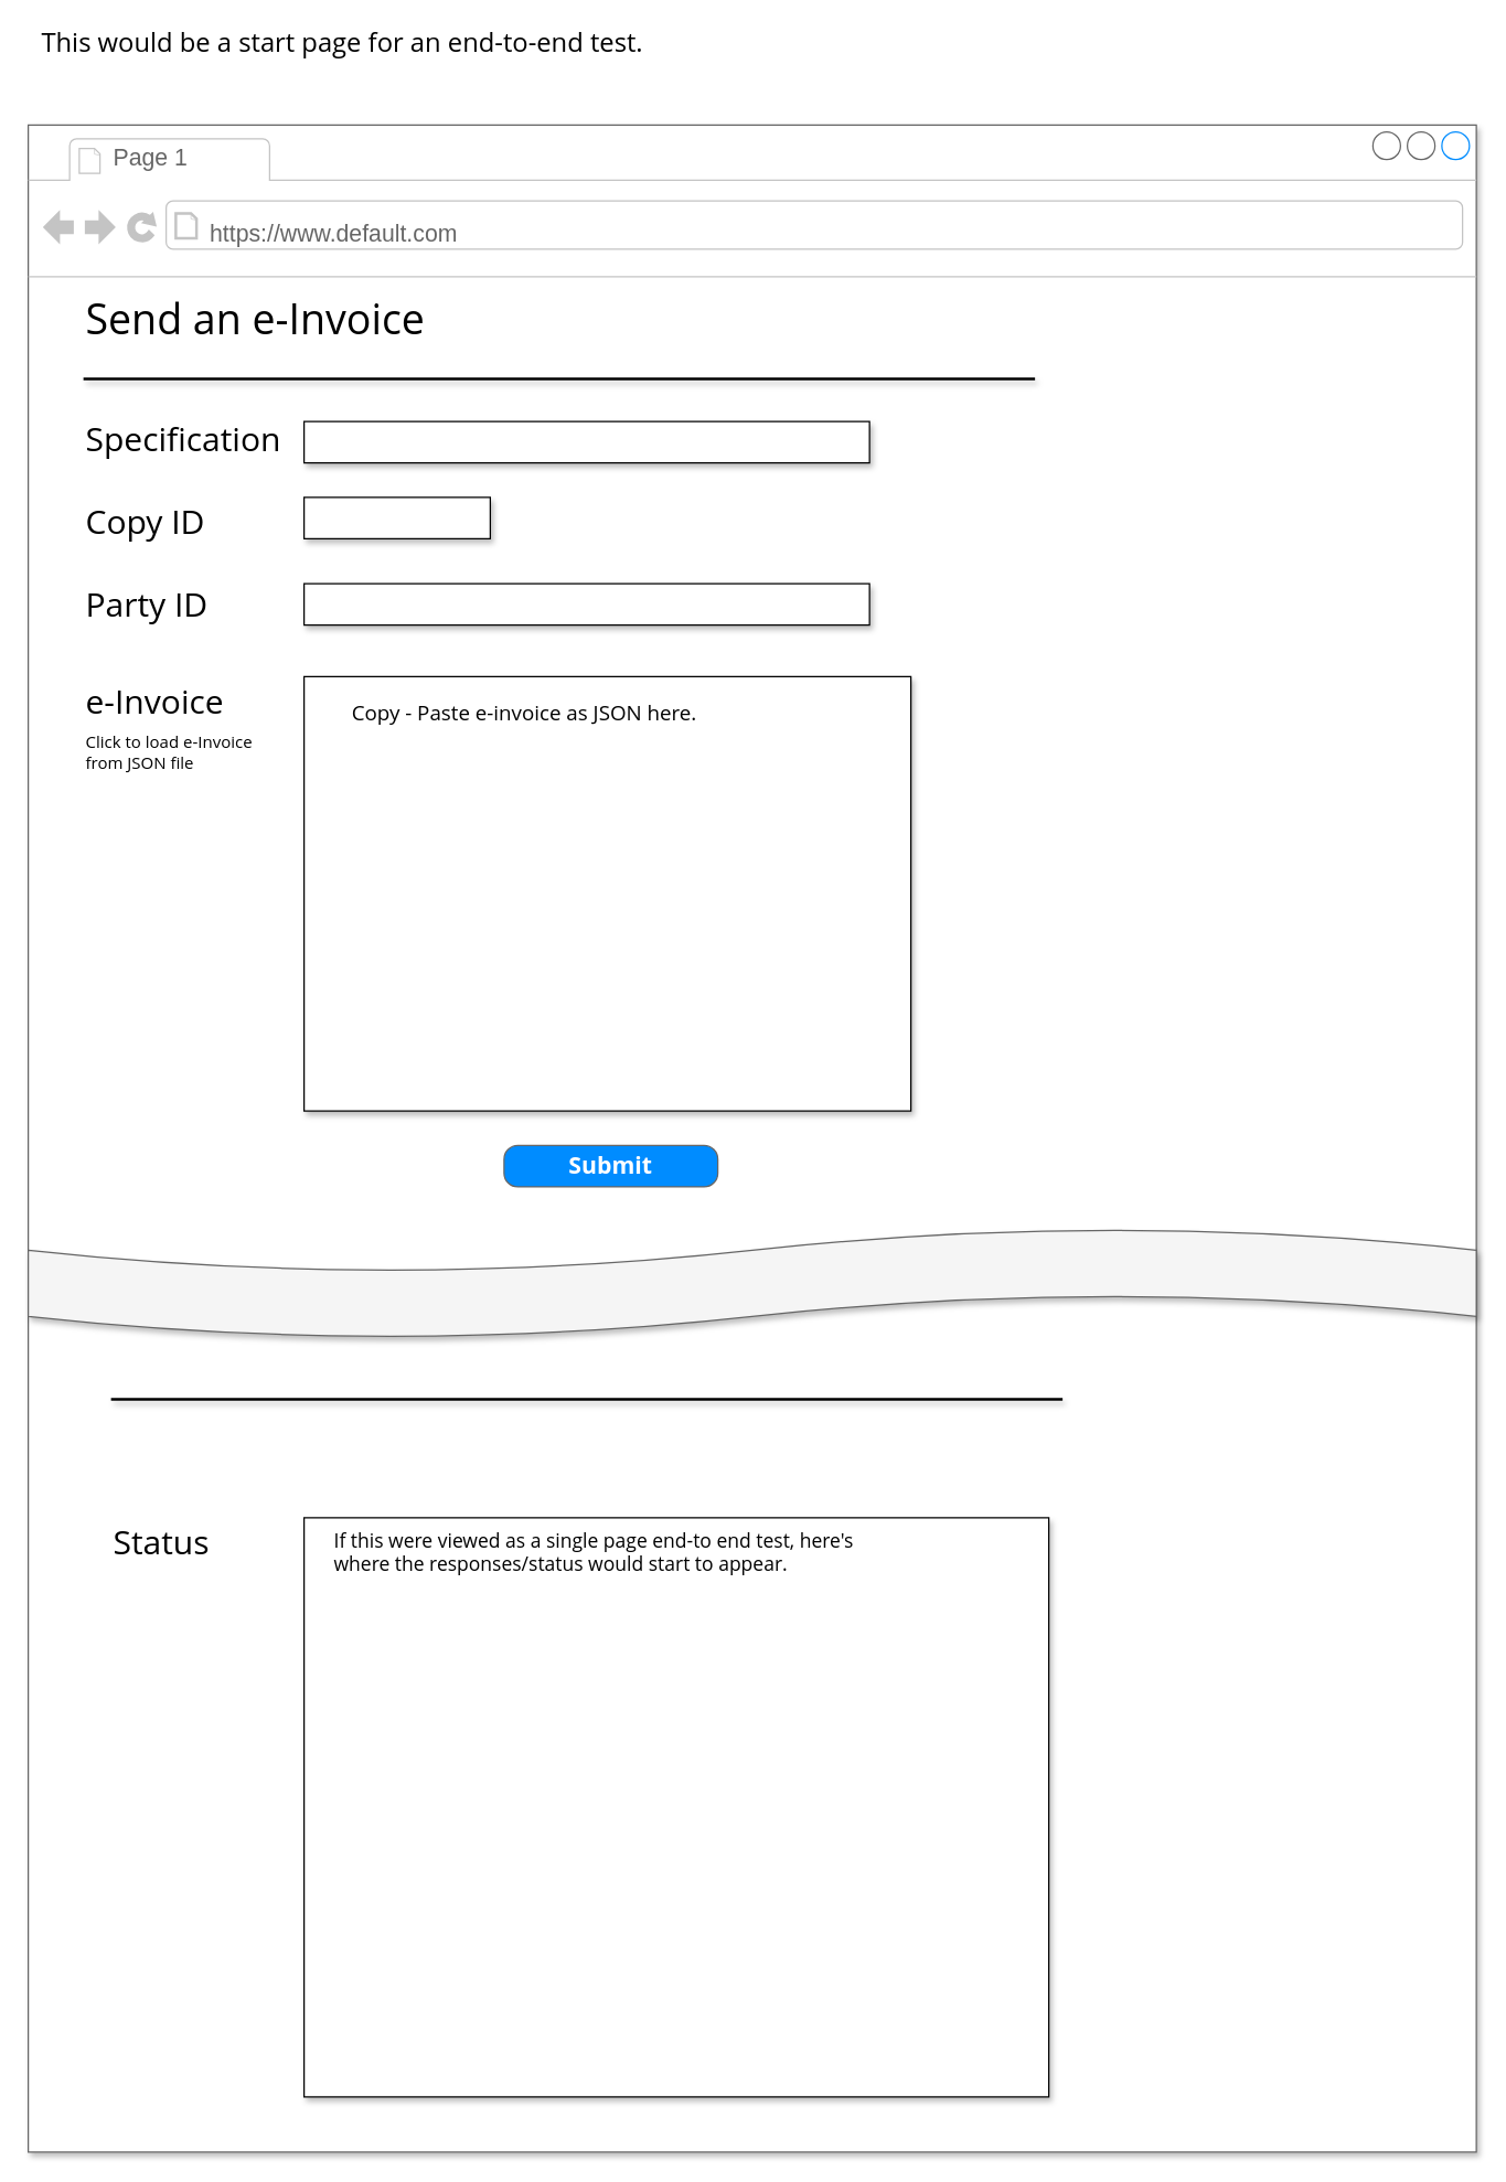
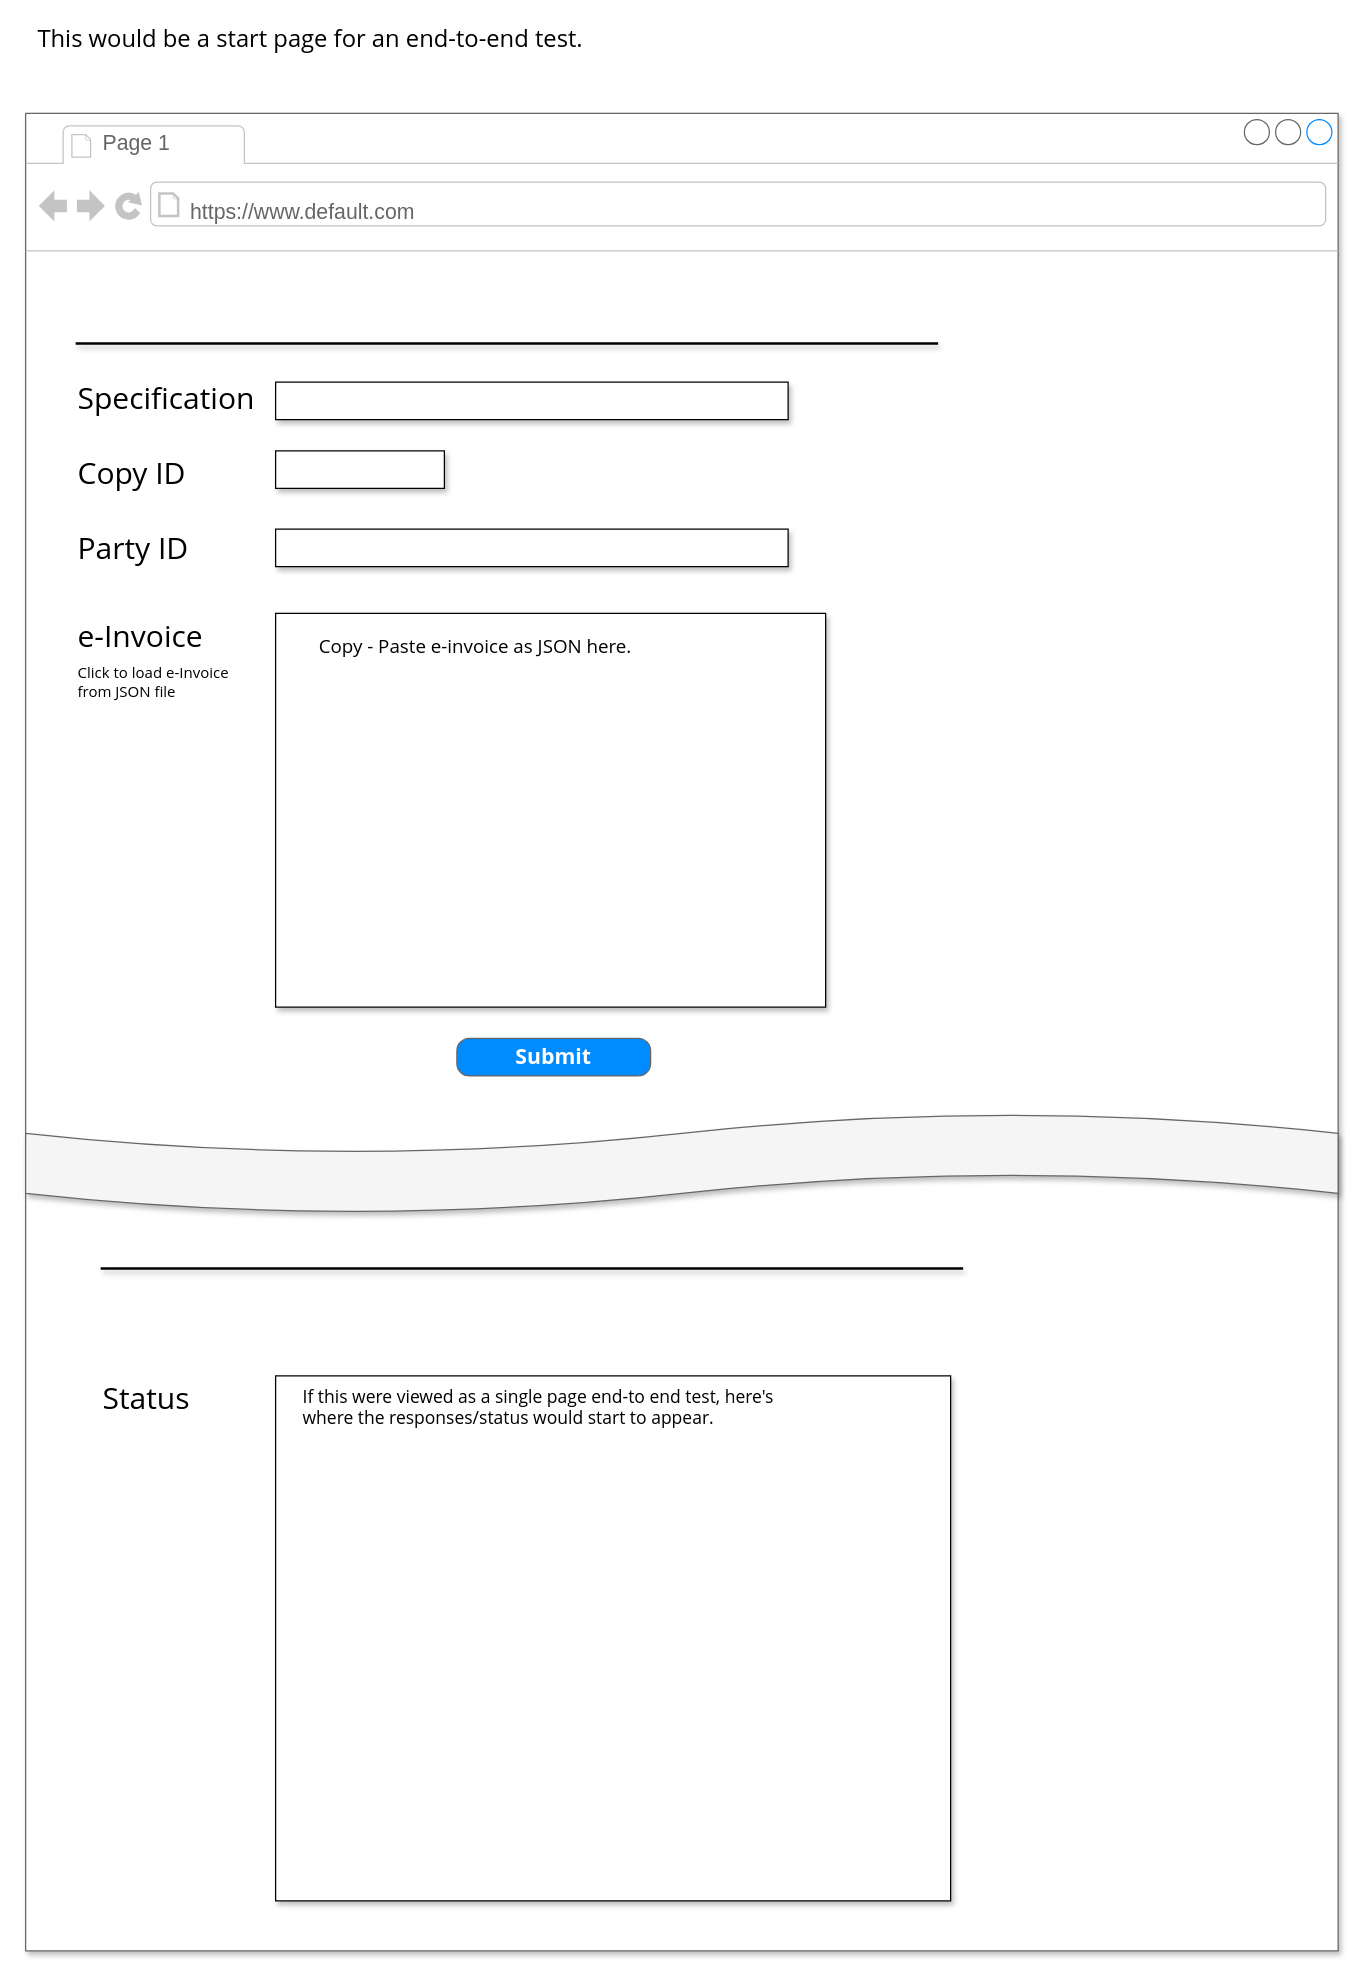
  <mxCell id="0" />
  <mxCell id="1" parent="0" />
  <mxCell id="2" value="&lt;font style=&quot;font-size: 19px&quot;&gt;This would be a start page for an end-to-end test.&amp;nbsp;&lt;/font&gt;" style="text;html=1;align=center;verticalAlign=middle;resizable=0;points=[];autosize=1;strokeColor=none;fillColor=none;fontFamily=Open Sans;" vertex="1" parent="1"><mxGeometry x="20" y="20" width="460" height="20" as="geometry" /></mxCell>
  <mxCell id="3" value="" style="strokeWidth=1;shadow=1;dashed=0;align=center;html=1;shape=mxgraph.mockup.containers.browserWindow;rSize=0;strokeColor=#666666;mainText=,;recursiveResize=0;rounded=0;labelBackgroundColor=none;fontFamily=Verdana;fontSize=12;container=0;" parent="1" vertex="1"><mxGeometry x="20" y="90" width="1050" height="1470" as="geometry" /></mxCell>
  <mxCell id="4" value="Page 1" style="strokeWidth=1;shadow=0;dashed=0;align=center;html=1;shape=mxgraph.mockup.containers.anchor;fontSize=17;fontColor=#666666;align=left;" parent="1" vertex="1"><mxGeometry x="80" y="102" width="110" height="26" as="geometry" /></mxCell>
  <mxCell id="5" value="https://www.default.com" style="strokeWidth=1;shadow=0;dashed=0;align=center;html=1;shape=mxgraph.mockup.containers.anchor;rSize=0;fontSize=17;fontColor=#666666;align=left;" parent="1" vertex="1"><mxGeometry x="150" y="150" width="250" height="40" as="geometry" /></mxCell>
- <mxCell id="6" value="Send an e-Invoice" style="text;html=1;points=[];align=left;verticalAlign=top;spacingTop=-4;fontSize=30;fontFamily=Open Sans;fontSource=https%3A%2F%2Ffonts.googleapis.com%2Fcss%3Ffamily%3DOpen%2BSans;" parent="1" vertex="1"><mxGeometry x="60" y="210" width="340" height="50" as="geometry" /></mxCell>
  <mxCell id="7" value="" style="verticalLabelPosition=bottom;verticalAlign=top;html=1;shape=mxgraph.basic.rect;fillColor2=none;strokeWidth=1;size=20;indent=5;shadow=1;" vertex="1" parent="1"><mxGeometry x="220" y="305" width="410" height="30" as="geometry" /></mxCell>
  <mxCell id="8" value="Specification" style="text;strokeColor=none;fillColor=none;html=1;fontSize=24;fontStyle=0;verticalAlign=middle;align=left;fontFamily=Open Sans;fontSource=https%3A%2F%2Ffonts.googleapis.com%2Fcss%3Ffamily%3DOpen%2BSans;" vertex="1" parent="1"><mxGeometry x="60" y="300" width="180" height="35" as="geometry" /></mxCell>
  <mxCell id="9" value="Copy ID" style="text;strokeColor=none;fillColor=none;html=1;fontSize=24;fontStyle=0;verticalAlign=middle;align=left;fontFamily=Open Sans;fontSource=https%3A%2F%2Ffonts.googleapis.com%2Fcss%3Ffamily%3DOpen%2BSans;" vertex="1" parent="1"><mxGeometry x="60" y="360" width="180" height="35" as="geometry" /></mxCell>
  <mxCell id="10" value="Party ID" style="text;strokeColor=none;fillColor=none;html=1;fontSize=24;fontStyle=0;verticalAlign=middle;align=left;fontFamily=Open Sans;fontSource=https%3A%2F%2Ffonts.googleapis.com%2Fcss%3Ffamily%3DOpen%2BSans;" vertex="1" parent="1"><mxGeometry x="60" y="420" width="180" height="35" as="geometry" /></mxCell>
  <mxCell id="11" value="" style="verticalLabelPosition=bottom;verticalAlign=top;html=1;shape=mxgraph.basic.rect;fillColor2=none;strokeWidth=1;size=20;indent=5;shadow=1;" vertex="1" parent="1"><mxGeometry x="220" y="360" width="135" height="30" as="geometry" /></mxCell>
  <mxCell id="12" value="" style="verticalLabelPosition=bottom;verticalAlign=top;html=1;shape=mxgraph.basic.rect;fillColor2=none;strokeWidth=1;size=20;indent=5;shadow=1;" vertex="1" parent="1"><mxGeometry x="220" y="422.5" width="410" height="30" as="geometry" /></mxCell>
  <mxCell id="13" value="&lt;font data-font-src=&quot;https://fonts.googleapis.com/css?family=Open+Sans&quot; face=&quot;Open Sans&quot;&gt;e-Invoice&lt;/font&gt;" style="text;strokeColor=none;fillColor=none;html=1;fontSize=24;fontStyle=0;verticalAlign=middle;align=left;" vertex="1" parent="1"><mxGeometry x="60" y="490" width="180" height="35" as="geometry" /></mxCell>
  <mxCell id="14" value="" style="verticalLabelPosition=bottom;verticalAlign=top;html=1;shape=mxgraph.basic.rect;fillColor2=none;strokeWidth=1;size=20;indent=5;shadow=1;" vertex="1" parent="1"><mxGeometry x="220" y="490" width="440" height="315" as="geometry" /></mxCell>
  <mxCell id="15" value="" style="line;strokeWidth=2;direction=west;html=1;fontFamily=Open Sans;fontSource=https%3A%2F%2Ffonts.googleapis.com%2Fcss%3Ffamily%3DOpen%2BSans;align=left;shadow=1;" vertex="1" parent="1"><mxGeometry x="60" y="270" width="690" height="8" as="geometry" /></mxCell>
  <mxCell id="16" value="Submit" style="strokeWidth=1;shadow=0;dashed=0;align=center;html=1;shape=mxgraph.mockup.buttons.button;strokeColor=#666666;fontColor=#ffffff;mainText=;buttonStyle=round;fontSize=17;fontStyle=1;fillColor=#008cff;whiteSpace=wrap;fontFamily=Open Sans;fontSource=https%3A%2F%2Ffonts.googleapis.com%2Fcss%3Ffamily%3DOpen%2BSans;" vertex="1" parent="1"><mxGeometry x="365" y="830" width="155" height="30" as="geometry" /></mxCell>
  <mxCell id="17" value="Copy - Paste e-invoice as JSON here." style="text;html=1;strokeColor=none;fillColor=none;align=center;verticalAlign=middle;whiteSpace=wrap;rounded=0;shadow=1;fontFamily=Open Sans;fontSource=https%3A%2F%2Ffonts.googleapis.com%2Fcss%3Ffamily%3DOpen%2BSans;fontSize=15;" vertex="1" parent="1"><mxGeometry x="220" y="500" width="320" height="30" as="geometry" /></mxCell>
  <mxCell id="18" value="Click to load e-Invoice from JSON file" style="text;html=1;strokeColor=none;fillColor=none;align=left;verticalAlign=middle;whiteSpace=wrap;rounded=0;shadow=1;fontFamily=Open Sans;fontSource=https%3A%2F%2Ffonts.googleapis.com%2Fcss%3Ffamily%3DOpen%2BSans;" vertex="1" parent="1"><mxGeometry x="60" y="520" width="140" height="50" as="geometry" /></mxCell>
  <mxCell id="19" value="" style="verticalLabelPosition=bottom;verticalAlign=top;html=1;shape=mxgraph.basic.rect;fillColor2=none;strokeWidth=1;size=20;indent=5;shadow=1;" vertex="1" parent="1"><mxGeometry x="220" y="1100" width="540" height="420" as="geometry" /></mxCell>
  <mxCell id="20" value="" style="shape=tape;whiteSpace=wrap;html=1;shadow=1;fontFamily=Open Sans;fontSource=https%3A%2F%2Ffonts.googleapis.com%2Fcss%3Ffamily%3DOpen%2BSans;align=left;fillColor=#f5f5f5;strokeColor=#666666;fontColor=#333333;" vertex="1" parent="1"><mxGeometry x="20" y="890" width="1050" height="80" as="geometry" /></mxCell>
  <mxCell id="21" value="" style="line;strokeWidth=2;direction=west;html=1;fontFamily=Open Sans;fontSource=https%3A%2F%2Ffonts.googleapis.com%2Fcss%3Ffamily%3DOpen%2BSans;align=left;shadow=1;" vertex="1" parent="1"><mxGeometry x="80" y="1010" width="690" height="8" as="geometry" /></mxCell>
  <mxCell id="22" value="&lt;font data-font-src=&quot;https://fonts.googleapis.com/css?family=Open+Sans&quot; face=&quot;Open Sans&quot;&gt;Status&lt;/font&gt;" style="text;strokeColor=none;fillColor=none;html=1;fontSize=24;fontStyle=0;verticalAlign=middle;align=left;" vertex="1" parent="1"><mxGeometry x="80" y="1100" width="180" height="35" as="geometry" /></mxCell>
  <mxCell id="23" value="&lt;font style=&quot;font-size: 14px&quot;&gt;If this were viewed as a single page end-to end test, here's where the responses/status would start to appear.&lt;/font&gt;" style="text;html=1;strokeColor=none;fillColor=none;align=left;verticalAlign=middle;whiteSpace=wrap;rounded=0;shadow=1;fontFamily=Open Sans;fontSource=https%3A%2F%2Ffonts.googleapis.com%2Fcss%3Ffamily%3DOpen%2BSans;" vertex="1" parent="1"><mxGeometry x="240" y="1110" width="410" height="30" as="geometry" /></mxCell>
